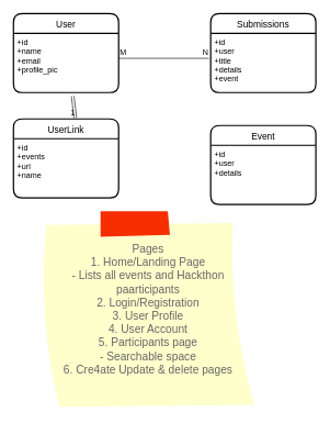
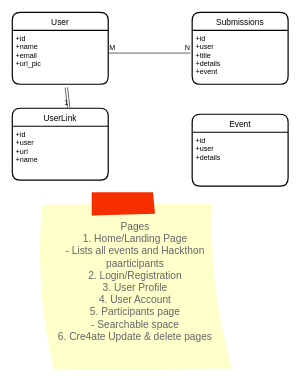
  <mxCell id="0" />
  <mxCell id="1" parent="0" />
  <mxCell id="2" value="User" style="swimlane;childLayout=stackLayout;horizontal=1;startSize=30;horizontalStack=0;rounded=1;fontSize=14;fontStyle=0;strokeWidth=2;resizeParent=0;resizeLast=1;shadow=0;dashed=0;align=center;" vertex="1" parent="1"><mxGeometry x="20" y="20" width="160" height="120" as="geometry" /></mxCell>
- <mxCell id="3" value="+id&#10;+name&#10;+email&#10;+profile_pic" style="align=left;strokeColor=none;fillColor=none;spacingLeft=4;fontSize=12;verticalAlign=top;resizable=0;rotatable=0;part=1;" vertex="1" parent="2"><mxGeometry y="30" width="160" height="90" as="geometry" /></mxCell>
+ <mxCell id="3" value="+id&#10;+name&#10;+email&#10;+url_pic" style="align=left;strokeColor=none;fillColor=none;spacingLeft=4;fontSize=12;verticalAlign=top;resizable=0;rotatable=0;part=1;" vertex="1" parent="2"><mxGeometry y="30" width="160" height="90" as="geometry" /></mxCell>
  <mxCell id="4" value="Submissions" style="swimlane;childLayout=stackLayout;horizontal=1;startSize=30;horizontalStack=0;rounded=1;fontSize=14;fontStyle=0;strokeWidth=2;resizeParent=0;resizeLast=1;shadow=0;dashed=0;align=center;" vertex="1" parent="1"><mxGeometry x="320" y="20" width="160" height="120" as="geometry" /></mxCell>
  <mxCell id="5" value="+id&#10;+user&#10;+title&#10;+details&#10;+event" style="align=left;strokeColor=none;fillColor=none;spacingLeft=4;fontSize=12;verticalAlign=top;resizable=0;rotatable=0;part=1;" vertex="1" parent="4"><mxGeometry y="30" width="160" height="90" as="geometry" /></mxCell>
  <mxCell id="6" value="UserLink" style="swimlane;childLayout=stackLayout;horizontal=1;startSize=30;horizontalStack=0;rounded=1;fontSize=14;fontStyle=0;strokeWidth=2;resizeParent=0;resizeLast=1;shadow=0;dashed=0;align=center;" vertex="1" parent="1"><mxGeometry x="20" y="180" width="160" height="120" as="geometry" /></mxCell>
- <mxCell id="7" value="+id&#10;+events&#10;+url&#10;+name" style="align=left;strokeColor=none;fillColor=none;spacingLeft=4;fontSize=12;verticalAlign=top;resizable=0;rotatable=0;part=1;" vertex="1" parent="6"><mxGeometry y="30" width="160" height="90" as="geometry" /></mxCell>
+ <mxCell id="7" value="+id&#10;+user&#10;+url&#10;+name" style="align=left;strokeColor=none;fillColor=none;spacingLeft=4;fontSize=12;verticalAlign=top;resizable=0;rotatable=0;part=1;" vertex="1" parent="6"><mxGeometry y="30" width="160" height="90" as="geometry" /></mxCell>
  <mxCell id="8" value="Event" style="swimlane;childLayout=stackLayout;horizontal=1;startSize=30;horizontalStack=0;rounded=1;fontSize=14;fontStyle=0;strokeWidth=2;resizeParent=0;resizeLast=1;shadow=0;dashed=0;align=center;" vertex="1" parent="1"><mxGeometry x="320" y="190" width="160" height="120" as="geometry" /></mxCell>
  <mxCell id="9" value="+id&#10;+user&#10;+details" style="align=left;strokeColor=none;fillColor=none;spacingLeft=4;fontSize=12;verticalAlign=top;resizable=0;rotatable=0;part=1;" vertex="1" parent="8"><mxGeometry y="30" width="160" height="90" as="geometry" /></mxCell>
  <mxCell id="10" value="" style="endArrow=none;html=1;rounded=0;entryX=-0.017;entryY=0.422;entryDx=0;entryDy=0;entryPerimeter=0;" edge="1" parent="1" target="5"><mxGeometry relative="1" as="geometry"><mxPoint x="180" y="88" as="sourcePoint" /><mxPoint x="310" y="90" as="targetPoint" /></mxGeometry></mxCell>
  <mxCell id="11" value="M" style="resizable=0;html=1;align=left;verticalAlign=bottom;" connectable="0" vertex="1" parent="10"><mxGeometry x="-1" relative="1" as="geometry" /></mxCell>
  <mxCell id="12" value="N" style="resizable=0;html=1;align=right;verticalAlign=bottom;" connectable="0" vertex="1" parent="10"><mxGeometry x="1" relative="1" as="geometry" /></mxCell>
  <mxCell id="13" value="" style="shape=link;html=1;rounded=0;entryX=0.588;entryY=-0.011;entryDx=0;entryDy=0;entryPerimeter=0;exitX=0.563;exitY=1.059;exitDx=0;exitDy=0;exitPerimeter=0;" edge="1" parent="1" source="3" target="6"><mxGeometry relative="1" as="geometry"><mxPoint x="160" y="150" as="sourcePoint" /><mxPoint x="320" y="150" as="targetPoint" /></mxGeometry></mxCell>
  <mxCell id="14" value="1" style="resizable=0;html=1;align=right;verticalAlign=bottom;" connectable="0" vertex="1" parent="13"><mxGeometry x="1" relative="1" as="geometry" /></mxCell>
  <mxCell id="15" value="Pages&lt;br&gt;1. Home/Landing Page&lt;br&gt;- Lists all events and Hackthon paarticipants&lt;br&gt;2. Login/Registration&lt;br&gt;3. User Profile&lt;br&gt;4. User Account&lt;br&gt;5. Participants page&lt;br&gt;- Searchable space&lt;br&gt;6. Cre4ate Update &amp;amp; delete pages" style="strokeWidth=1;shadow=0;dashed=0;align=center;html=1;shape=mxgraph.mockup.text.stickyNote2;fontColor=#666666;mainText=;fontSize=17;whiteSpace=wrap;fillColor=#ffffcc;strokeColor=#F62E00;" vertex="1" parent="1"><mxGeometry x="60" y="320" width="330" height="300" as="geometry" /></mxCell>
